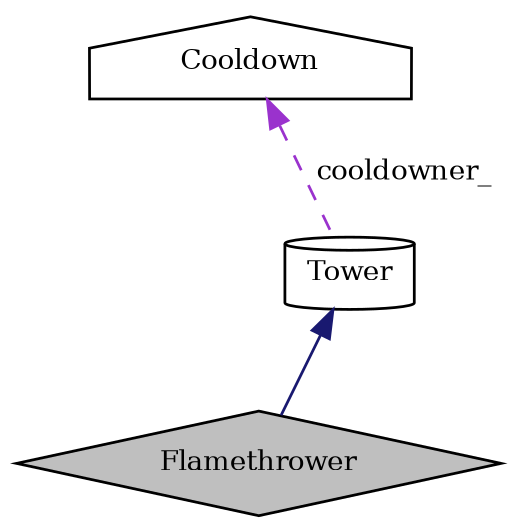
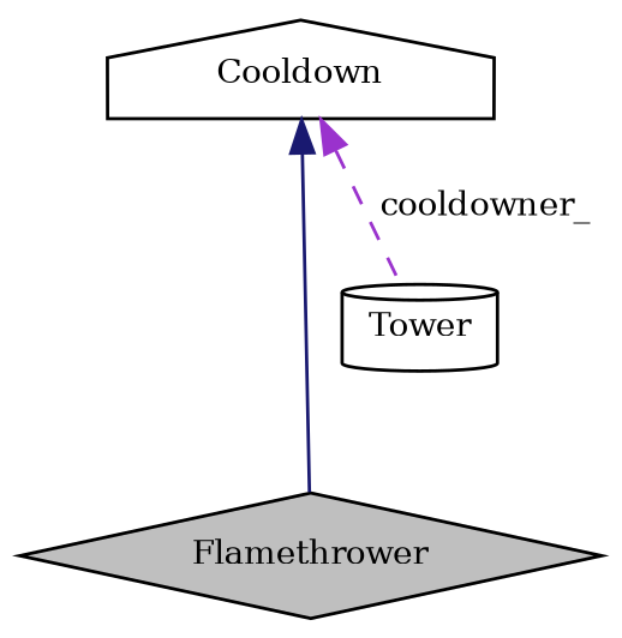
  digraph {
    fontname="DejaVu Serif"
    node [color=black fillcolor=white fontname="DejaVu Serif" fontsize=10 style=filled]
    edge [dir=back fontname="DejaVu Serif" fontsize=10 labelfontname=Helvetica labelfontsize=10]
    n1 [fillcolor=grey75 fontcolor=black height=0.2 label=Flamethrower shape=diamond width=0.4]
    n2 [height=0.2 label=Tower shape=cylinder width=0.4]
    n3 [height=0.2 label=Cooldown shape=house width=0.4]
-   n2 -> n1 [color=midnightblue style=solid]
+   n3 -> n1 [color=midnightblue style=solid]
    n3 -> n2 [color=darkorchid3 label=" cooldowner_" style=dashed]
  }
